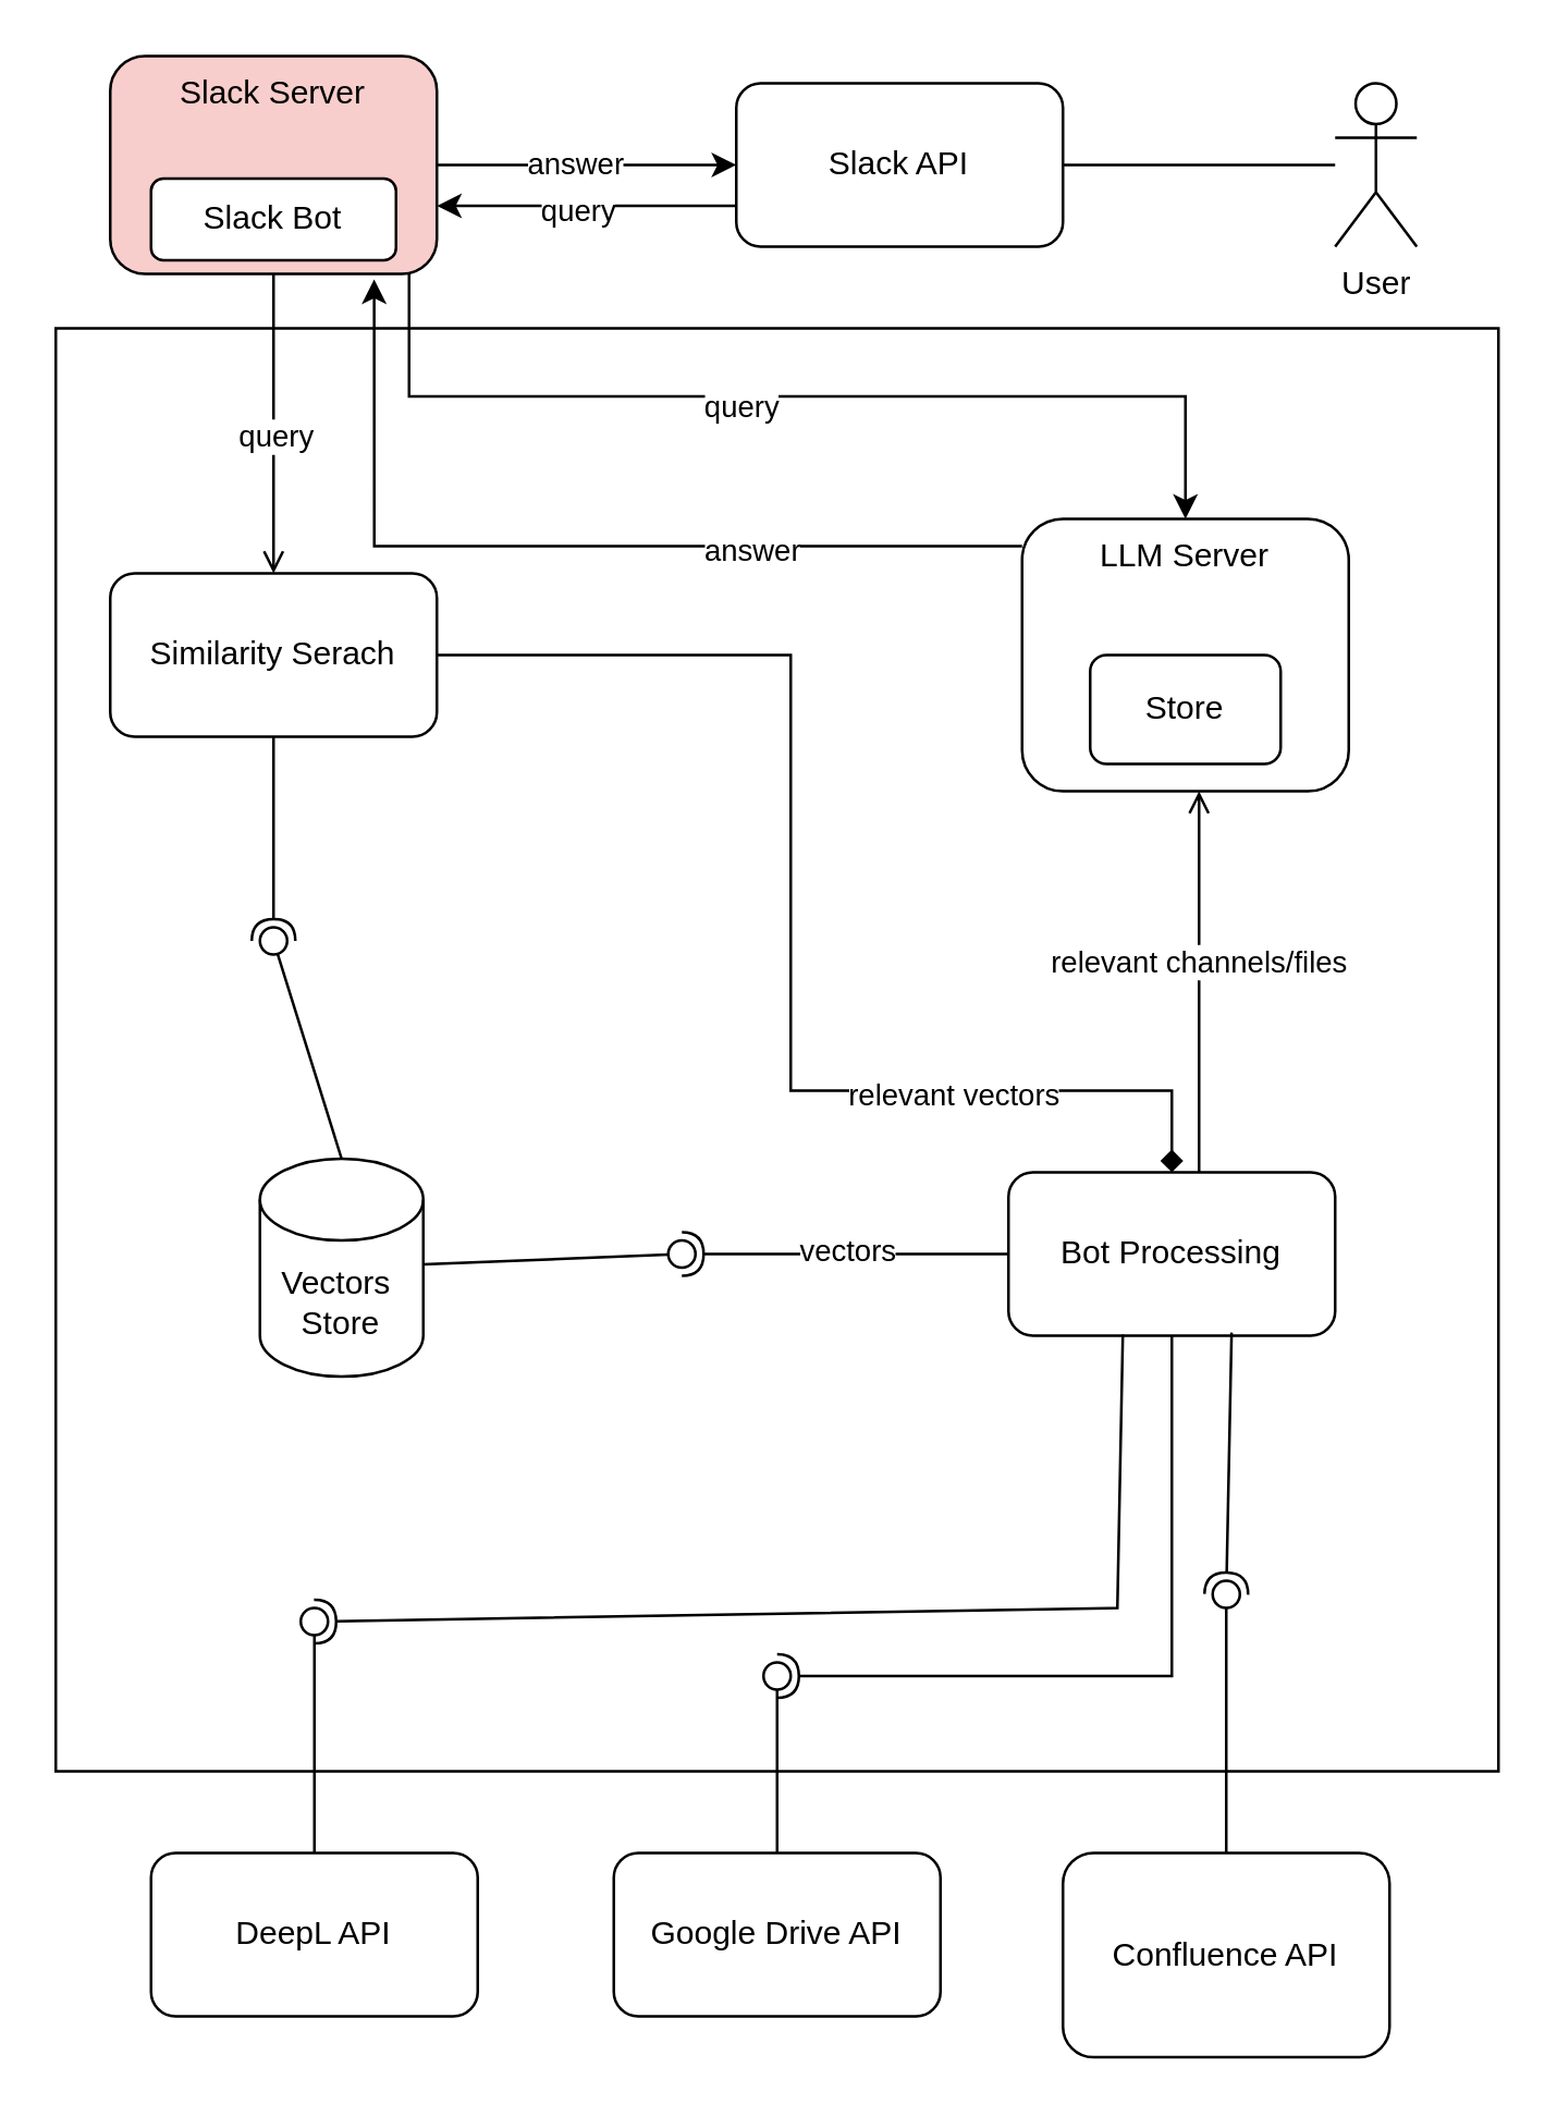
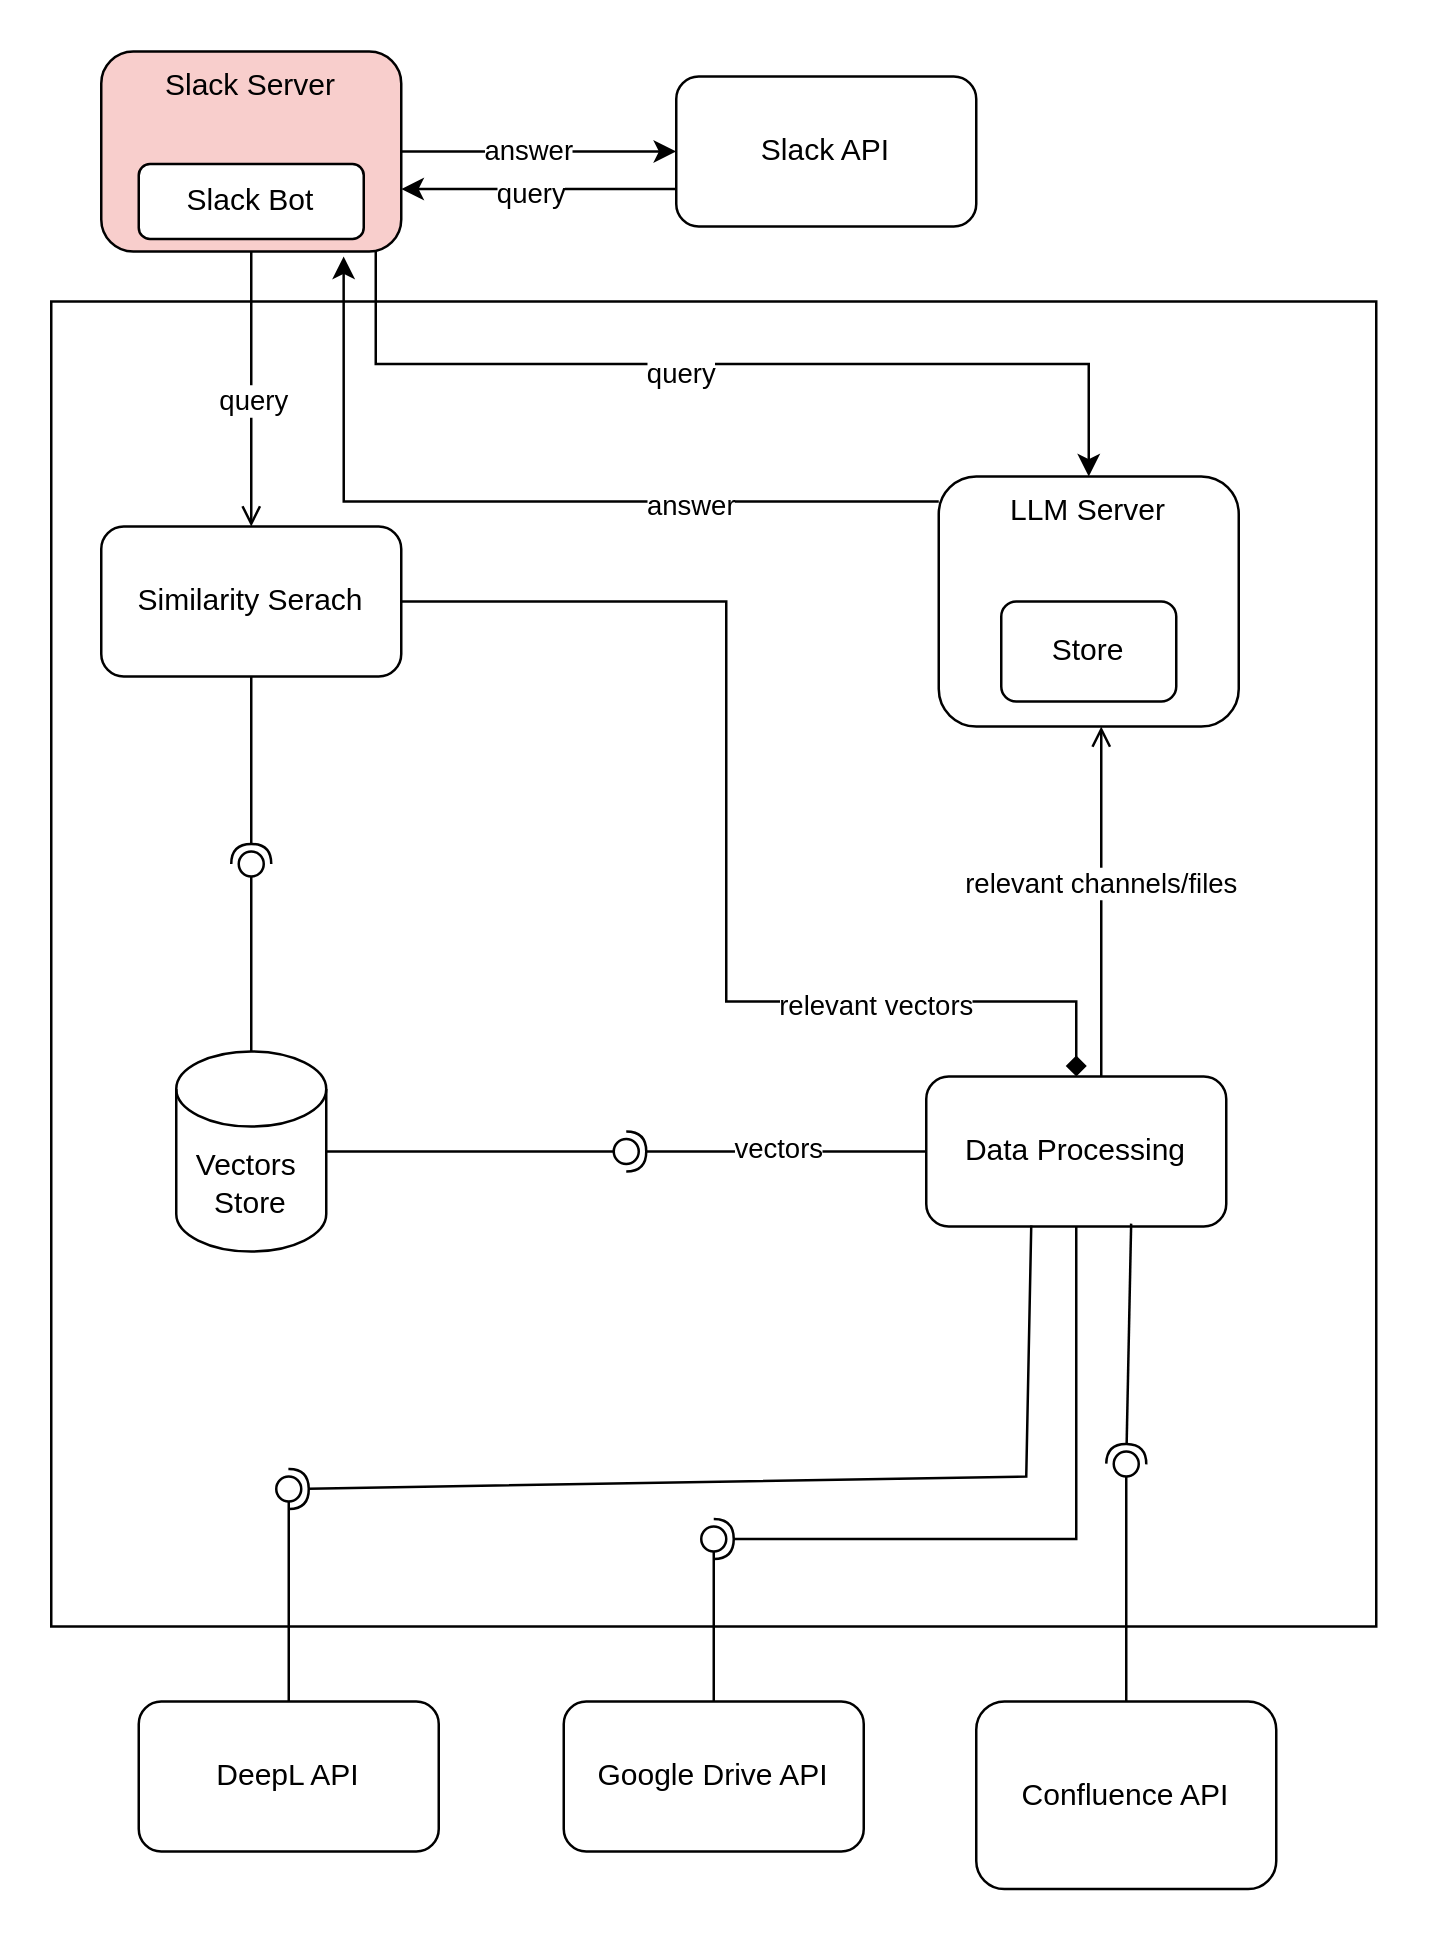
  <mxCell id="0" />
  <mxCell id="1" parent="0" />
  <mxCell id="2" value="" style="whiteSpace=wrap;html=1;aspect=fixed;" vertex="1" parent="1"><mxGeometry x="20" y="120" width="530" height="530" as="geometry" /></mxCell>
  <mxCell id="3" style="edgeStyle=orthogonalEdgeStyle;rounded=0;orthogonalLoop=1;jettySize=auto;html=1;entryX=0;entryY=0.5;entryDx=0;entryDy=0;" edge="1" parent="1" source="9" target="14"><mxGeometry relative="1" as="geometry"><Array as="points"><mxPoint x="220" y="60" /><mxPoint x="220" y="60" /></Array></mxGeometry></mxCell>
  <mxCell id="4" value="answer" style="edgeLabel;html=1;align=center;verticalAlign=middle;resizable=0;points=[];" vertex="1" connectable="0" parent="3"><mxGeometry x="-0.1" y="1" relative="1" as="geometry"><mxPoint as="offset" /></mxGeometry></mxCell>
  <mxCell id="5" style="edgeStyle=orthogonalEdgeStyle;rounded=0;orthogonalLoop=1;jettySize=auto;html=1;endArrow=open;" edge="1" parent="1" source="9" target="17"><mxGeometry relative="1" as="geometry" /></mxCell>
  <mxCell id="6" value="query" style="edgeLabel;html=1;align=center;verticalAlign=middle;resizable=0;points=[];" vertex="1" connectable="0" parent="5"><mxGeometry x="0.073" relative="1" as="geometry"><mxPoint as="offset" /></mxGeometry></mxCell>
  <mxCell id="7" style="edgeStyle=orthogonalEdgeStyle;rounded=0;orthogonalLoop=1;jettySize=auto;html=1;exitX=0.915;exitY=0.993;exitDx=0;exitDy=0;exitPerimeter=0;" edge="1" parent="1" source="9" target="20"><mxGeometry relative="1" as="geometry"><Array as="points"><mxPoint x="150" y="145" /><mxPoint x="435" y="145" /></Array></mxGeometry></mxCell>
  <mxCell id="8" value="query" style="edgeLabel;html=1;align=center;verticalAlign=middle;resizable=0;points=[];" vertex="1" connectable="0" parent="7"><mxGeometry x="-0.112" y="-3" relative="1" as="geometry"><mxPoint as="offset" /></mxGeometry></mxCell>
  <mxCell id="9" value="Slack Server" style="rounded=1;whiteSpace=wrap;html=1;verticalAlign=top;arcSize=16;fillColor=#f8cecc;" vertex="1" parent="1"><mxGeometry x="40" y="20" width="120" height="80" as="geometry" /></mxCell>
  <mxCell id="10" value="Slack Bot" style="rounded=1;whiteSpace=wrap;html=1;" vertex="1" parent="1"><mxGeometry x="55" y="65" width="90" height="30" as="geometry" /></mxCell>
- <mxCell id="11" value="User" style="shape=umlActor;verticalLabelPosition=bottom;verticalAlign=top;html=1;outlineConnect=0;" vertex="1" parent="1"><mxGeometry x="490" y="30" width="30" height="60" as="geometry" /></mxCell>
  <mxCell id="12" style="edgeStyle=orthogonalEdgeStyle;rounded=0;orthogonalLoop=1;jettySize=auto;html=1;" edge="1" parent="1" source="14" target="9"><mxGeometry relative="1" as="geometry"><mxPoint x="180" y="70" as="targetPoint" /><Array as="points"><mxPoint x="240" y="75" /><mxPoint x="240" y="75" /></Array></mxGeometry></mxCell>
  <mxCell id="13" value="query" style="edgeLabel;html=1;align=center;verticalAlign=middle;resizable=0;points=[];" vertex="1" connectable="0" parent="12"><mxGeometry x="0.067" y="1" relative="1" as="geometry"><mxPoint as="offset" /></mxGeometry></mxCell>
  <mxCell id="14" value="Slack API" style="rounded=1;whiteSpace=wrap;html=1;" vertex="1" parent="1"><mxGeometry x="270" y="30" width="120" height="60" as="geometry" /></mxCell>
  <mxCell id="15" style="edgeStyle=orthogonalEdgeStyle;rounded=0;orthogonalLoop=1;jettySize=auto;html=1;endArrow=diamond;" edge="1" parent="1" source="17" target="25"><mxGeometry relative="1" as="geometry"><Array as="points"><mxPoint x="290" y="240" /><mxPoint x="290" y="400" /><mxPoint x="430" y="400" /></Array></mxGeometry></mxCell>
  <mxCell id="16" value="relevant vectors" style="edgeLabel;html=1;align=center;verticalAlign=middle;resizable=0;points=[];" vertex="1" connectable="0" parent="15"><mxGeometry x="0.517" y="-1" relative="1" as="geometry"><mxPoint as="offset" /></mxGeometry></mxCell>
  <mxCell id="17" value="Similarity Serach" style="rounded=1;whiteSpace=wrap;html=1;" vertex="1" parent="1"><mxGeometry x="40" y="210" width="120" height="60" as="geometry" /></mxCell>
  <mxCell id="18" style="edgeStyle=orthogonalEdgeStyle;rounded=0;orthogonalLoop=1;jettySize=auto;html=1;entryX=0.808;entryY=1.025;entryDx=0;entryDy=0;entryPerimeter=0;" edge="1" parent="1" source="20" target="9"><mxGeometry relative="1" as="geometry"><Array as="points"><mxPoint x="137" y="200" /></Array></mxGeometry></mxCell>
  <mxCell id="19" value="answer" style="edgeLabel;html=1;align=center;verticalAlign=middle;resizable=0;points=[];" vertex="1" connectable="0" parent="18"><mxGeometry x="-0.405" y="1" relative="1" as="geometry"><mxPoint as="offset" /></mxGeometry></mxCell>
  <mxCell id="20" value="LLM Server" style="rounded=1;whiteSpace=wrap;html=1;verticalAlign=top;" vertex="1" parent="1"><mxGeometry x="375" y="190" width="120" height="100" as="geometry" /></mxCell>
  <mxCell id="21" value="Store" style="rounded=1;whiteSpace=wrap;html=1;" vertex="1" parent="1"><mxGeometry x="400" y="240" width="70" height="40" as="geometry" /></mxCell>
- <mxCell id="22" value="Vectors&amp;nbsp;&lt;br&gt;Store" style="shape=cylinder3;whiteSpace=wrap;html=1;boundedLbl=1;backgroundOutline=1;size=15;" vertex="1" parent="1"><mxGeometry x="95" y="425" width="60" height="80" as="geometry" /></mxCell>
+ <mxCell id="22" value="Vectors&amp;nbsp;&lt;br&gt;Store" style="shape=cylinder3;whiteSpace=wrap;html=1;boundedLbl=1;backgroundOutline=1;size=15;" vertex="1" parent="1"><mxGeometry x="70" y="420" width="60" height="80" as="geometry" /></mxCell>
  <mxCell id="23" style="edgeStyle=orthogonalEdgeStyle;rounded=0;orthogonalLoop=1;jettySize=auto;html=1;endArrow=open;" edge="1" parent="1" source="25" target="20"><mxGeometry relative="1" as="geometry"><Array as="points"><mxPoint x="440" y="380" /><mxPoint x="440" y="380" /></Array></mxGeometry></mxCell>
  <mxCell id="24" value="relevant channels/files" style="edgeLabel;html=1;align=center;verticalAlign=middle;resizable=0;points=[];" vertex="1" connectable="0" parent="23"><mxGeometry x="0.112" y="1" relative="1" as="geometry"><mxPoint as="offset" /></mxGeometry></mxCell>
- <mxCell id="25" value="Bot Processing" style="rounded=1;whiteSpace=wrap;html=1;" vertex="1" parent="1"><mxGeometry x="370" y="430" width="120" height="60" as="geometry" /></mxCell>
+ <mxCell id="25" value="Data Processing" style="rounded=1;whiteSpace=wrap;html=1;" vertex="1" parent="1"><mxGeometry x="370" y="430" width="120" height="60" as="geometry" /></mxCell>
  <mxCell id="26" value="" style="rounded=0;orthogonalLoop=1;jettySize=auto;html=1;endArrow=none;endFill=0;sketch=0;sourcePerimeterSpacing=0;targetPerimeterSpacing=0;" edge="1" target="29" parent="1" source="22"><mxGeometry relative="1" as="geometry"><mxPoint x="280" y="391" as="sourcePoint" /></mxGeometry></mxCell>
  <mxCell id="27" value="" style="rounded=0;orthogonalLoop=1;jettySize=auto;html=1;endArrow=halfCircle;endFill=0;entryX=0.5;entryY=0.5;endSize=6;strokeWidth=1;sketch=0;exitX=0;exitY=0.5;exitDx=0;exitDy=0;" edge="1" target="29" parent="1" source="25"><mxGeometry relative="1" as="geometry"><mxPoint x="320" y="391" as="sourcePoint" /></mxGeometry></mxCell>
  <mxCell id="28" value="vectors" style="edgeLabel;html=1;align=center;verticalAlign=middle;resizable=0;points=[];" vertex="1" connectable="0" parent="27"><mxGeometry y="-2" relative="1" as="geometry"><mxPoint as="offset" /></mxGeometry></mxCell>
  <mxCell id="29" value="" style="ellipse;whiteSpace=wrap;html=1;align=center;aspect=fixed;resizable=0;points=[];outlineConnect=0;sketch=0;" vertex="1" parent="1"><mxGeometry x="245" y="455" width="10" height="10" as="geometry" /></mxCell>
  <mxCell id="30" value="" style="rounded=0;orthogonalLoop=1;jettySize=auto;html=1;endArrow=none;endFill=0;sketch=0;sourcePerimeterSpacing=0;targetPerimeterSpacing=0;exitX=0.5;exitY=0;exitDx=0;exitDy=0;exitPerimeter=0;" edge="1" target="32" parent="1" source="22"><mxGeometry relative="1" as="geometry"><mxPoint x="280" y="345" as="sourcePoint" /></mxGeometry></mxCell>
  <mxCell id="31" value="" style="rounded=0;orthogonalLoop=1;jettySize=auto;html=1;endArrow=halfCircle;endFill=0;entryX=0.5;entryY=0.5;endSize=6;strokeWidth=1;sketch=0;exitX=0.5;exitY=1;exitDx=0;exitDy=0;" edge="1" target="32" parent="1" source="17"><mxGeometry relative="1" as="geometry"><mxPoint x="320" y="345" as="sourcePoint" /></mxGeometry></mxCell>
  <mxCell id="32" value="" style="ellipse;whiteSpace=wrap;html=1;align=center;aspect=fixed;resizable=0;points=[];outlineConnect=0;sketch=0;" vertex="1" parent="1"><mxGeometry x="95" y="340" width="10" height="10" as="geometry" /></mxCell>
  <mxCell id="33" value="Confluence API" style="rounded=1;whiteSpace=wrap;html=1;" vertex="1" parent="1"><mxGeometry x="390" y="680" width="120" height="75" as="geometry" /></mxCell>
  <mxCell id="34" value="Google Drive API" style="rounded=1;whiteSpace=wrap;html=1;" vertex="1" parent="1"><mxGeometry x="225" y="680" width="120" height="60" as="geometry" /></mxCell>
  <mxCell id="35" value="" style="rounded=0;orthogonalLoop=1;jettySize=auto;html=1;endArrow=none;endFill=0;sketch=0;sourcePerimeterSpacing=0;targetPerimeterSpacing=0;exitX=0.5;exitY=0;exitDx=0;exitDy=0;" edge="1" target="37" parent="1" source="34"><mxGeometry relative="1" as="geometry"><mxPoint x="280" y="535" as="sourcePoint" /><mxPoint x="280" y="600" as="targetPoint" /><Array as="points" /></mxGeometry></mxCell>
  <mxCell id="36" value="" style="rounded=0;orthogonalLoop=1;jettySize=auto;html=1;endArrow=halfCircle;endFill=0;entryX=0.5;entryY=0.5;endSize=6;strokeWidth=1;sketch=0;exitX=0.5;exitY=1;exitDx=0;exitDy=0;" edge="1" target="37" parent="1" source="25"><mxGeometry relative="1" as="geometry"><mxPoint x="320" y="535" as="sourcePoint" /><Array as="points"><mxPoint x="430" y="615" /></Array></mxGeometry></mxCell>
  <mxCell id="37" value="" style="ellipse;whiteSpace=wrap;html=1;align=center;aspect=fixed;resizable=0;points=[];outlineConnect=0;sketch=0;" vertex="1" parent="1"><mxGeometry x="280" y="610" width="10" height="10" as="geometry" /></mxCell>
  <mxCell id="38" value="" style="rounded=0;orthogonalLoop=1;jettySize=auto;html=1;endArrow=none;endFill=0;sketch=0;sourcePerimeterSpacing=0;targetPerimeterSpacing=0;exitX=0.5;exitY=0;exitDx=0;exitDy=0;" edge="1" target="40" parent="1" source="33"><mxGeometry relative="1" as="geometry"><mxPoint x="280" y="535" as="sourcePoint" /></mxGeometry></mxCell>
  <mxCell id="39" value="" style="rounded=0;orthogonalLoop=1;jettySize=auto;html=1;endArrow=halfCircle;endFill=0;entryX=0.5;entryY=0.5;endSize=6;strokeWidth=1;sketch=0;exitX=0.683;exitY=0.981;exitDx=0;exitDy=0;exitPerimeter=0;" edge="1" target="40" parent="1" source="25"><mxGeometry relative="1" as="geometry"><mxPoint x="320" y="535" as="sourcePoint" /></mxGeometry></mxCell>
  <mxCell id="40" value="" style="ellipse;whiteSpace=wrap;html=1;align=center;aspect=fixed;resizable=0;points=[];outlineConnect=0;sketch=0;" vertex="1" parent="1"><mxGeometry x="445" y="580" width="10" height="10" as="geometry" /></mxCell>
  <mxCell id="41" value="DeepL API" style="rounded=1;whiteSpace=wrap;html=1;" vertex="1" parent="1"><mxGeometry x="55" y="680" width="120" height="60" as="geometry" /></mxCell>
  <mxCell id="42" value="" style="rounded=0;orthogonalLoop=1;jettySize=auto;html=1;endArrow=none;endFill=0;sketch=0;sourcePerimeterSpacing=0;targetPerimeterSpacing=0;exitX=0.5;exitY=0;exitDx=0;exitDy=0;" edge="1" target="44" parent="1" source="41"><mxGeometry relative="1" as="geometry"><mxPoint x="130" y="485" as="sourcePoint" /></mxGeometry></mxCell>
  <mxCell id="43" value="" style="rounded=0;orthogonalLoop=1;jettySize=auto;html=1;endArrow=halfCircle;endFill=0;entryX=0.5;entryY=0.5;endSize=6;strokeWidth=1;sketch=0;exitX=0.35;exitY=0.994;exitDx=0;exitDy=0;exitPerimeter=0;" edge="1" target="44" parent="1" source="25"><mxGeometry relative="1" as="geometry"><mxPoint x="170" y="485" as="sourcePoint" /><Array as="points"><mxPoint x="410" y="590" /></Array></mxGeometry></mxCell>
  <mxCell id="44" value="" style="ellipse;whiteSpace=wrap;html=1;align=center;aspect=fixed;resizable=0;points=[];outlineConnect=0;sketch=0;" vertex="1" parent="1"><mxGeometry x="110" y="590" width="10" height="10" as="geometry" /></mxCell>
- <mxCell id="45" value="" style="endArrow=none;html=1;rounded=0;exitX=1;exitY=0.5;exitDx=0;exitDy=0;" edge="1" parent="1" source="14" target="11"><mxGeometry width="50" height="50" relative="1" as="geometry"><mxPoint x="120" y="290" as="sourcePoint" /><mxPoint x="170" y="240" as="targetPoint" /></mxGeometry></mxCell>
